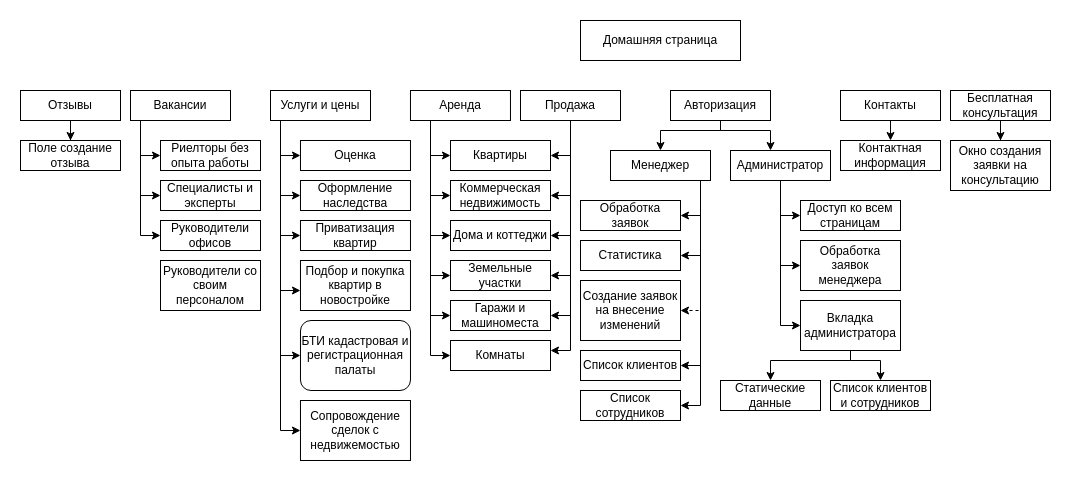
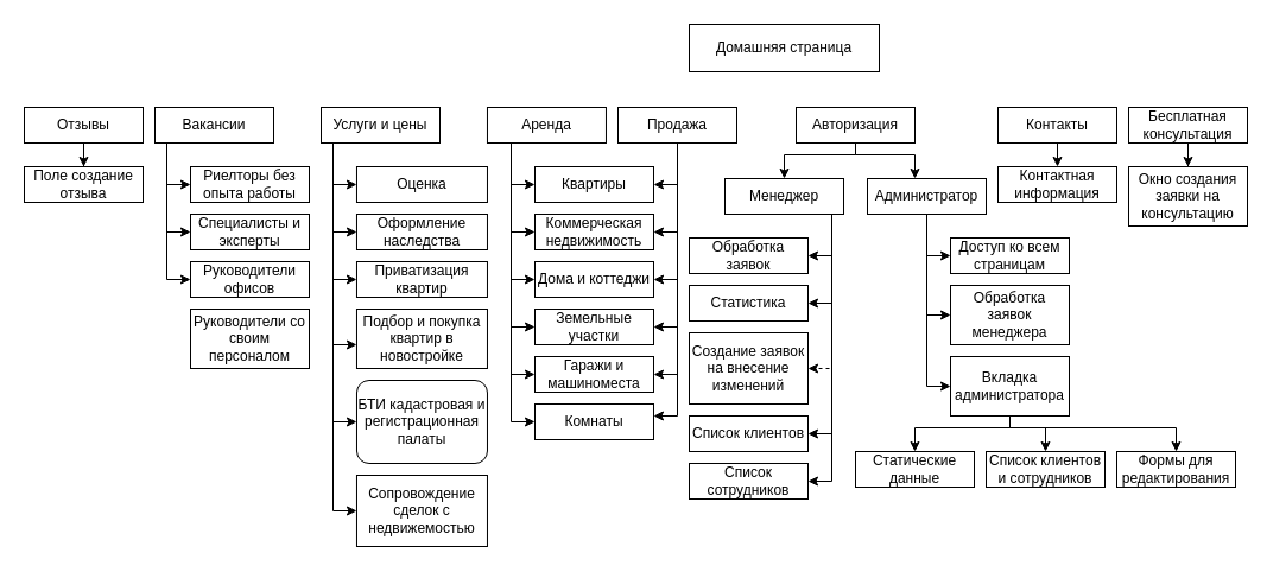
  <mxCell id="0" />
  <mxCell id="1" parent="0" />
  <mxCell id="2" value="Домашняя страница" style="rounded=0;whiteSpace=wrap;html=1;" vertex="1" parent="1"><mxGeometry x="580" y="20" width="160" height="40" as="geometry" /></mxCell>
  <mxCell id="3" style="edgeStyle=orthogonalEdgeStyle;rounded=0;orthogonalLoop=1;jettySize=auto;html=1;" edge="1" parent="1" source="9" target="41"><mxGeometry relative="1" as="geometry"><Array as="points"><mxPoint x="570" y="155" /></Array></mxGeometry></mxCell>
  <mxCell id="4" style="edgeStyle=orthogonalEdgeStyle;rounded=0;orthogonalLoop=1;jettySize=auto;html=1;" edge="1" parent="1" source="9" target="42"><mxGeometry relative="1" as="geometry"><Array as="points"><mxPoint x="570" y="195" /></Array></mxGeometry></mxCell>
  <mxCell id="5" style="edgeStyle=orthogonalEdgeStyle;rounded=0;orthogonalLoop=1;jettySize=auto;html=1;" edge="1" parent="1" source="9" target="43"><mxGeometry relative="1" as="geometry"><Array as="points"><mxPoint x="570" y="235" /></Array></mxGeometry></mxCell>
  <mxCell id="6" style="edgeStyle=orthogonalEdgeStyle;rounded=0;orthogonalLoop=1;jettySize=auto;html=1;" edge="1" parent="1" source="9" target="44"><mxGeometry relative="1" as="geometry"><Array as="points"><mxPoint x="570" y="275" /></Array></mxGeometry></mxCell>
  <mxCell id="7" style="edgeStyle=orthogonalEdgeStyle;rounded=0;orthogonalLoop=1;jettySize=auto;html=1;" edge="1" parent="1" source="9" target="45"><mxGeometry relative="1" as="geometry"><Array as="points"><mxPoint x="570" y="315" /></Array></mxGeometry></mxCell>
  <mxCell id="8" style="edgeStyle=orthogonalEdgeStyle;rounded=0;orthogonalLoop=1;jettySize=auto;html=1;" edge="1" parent="1" source="9" target="46"><mxGeometry relative="1" as="geometry"><Array as="points"><mxPoint x="570" y="350" /></Array></mxGeometry></mxCell>
  <mxCell id="9" value="Продажа" style="rounded=0;whiteSpace=wrap;html=1;" vertex="1" parent="1"><mxGeometry x="520" y="90" width="100" height="30" as="geometry" /></mxCell>
  <mxCell id="10" style="edgeStyle=orthogonalEdgeStyle;rounded=0;orthogonalLoop=1;jettySize=auto;html=1;" edge="1" parent="1" source="16" target="41"><mxGeometry relative="1" as="geometry"><Array as="points"><mxPoint x="430" y="155" /></Array></mxGeometry></mxCell>
  <mxCell id="11" style="edgeStyle=orthogonalEdgeStyle;rounded=0;orthogonalLoop=1;jettySize=auto;html=1;" edge="1" parent="1" source="16" target="42"><mxGeometry relative="1" as="geometry"><Array as="points"><mxPoint x="430" y="195" /></Array></mxGeometry></mxCell>
  <mxCell id="12" style="edgeStyle=orthogonalEdgeStyle;rounded=0;orthogonalLoop=1;jettySize=auto;html=1;" edge="1" parent="1" source="16" target="43"><mxGeometry relative="1" as="geometry"><Array as="points"><mxPoint x="430" y="235" /></Array></mxGeometry></mxCell>
  <mxCell id="13" style="edgeStyle=orthogonalEdgeStyle;rounded=0;orthogonalLoop=1;jettySize=auto;html=1;" edge="1" parent="1" source="16" target="44"><mxGeometry relative="1" as="geometry"><Array as="points"><mxPoint x="430" y="275" /></Array></mxGeometry></mxCell>
  <mxCell id="14" style="edgeStyle=orthogonalEdgeStyle;rounded=0;orthogonalLoop=1;jettySize=auto;html=1;" edge="1" parent="1" source="16" target="45"><mxGeometry relative="1" as="geometry"><Array as="points"><mxPoint x="430" y="315" /></Array></mxGeometry></mxCell>
  <mxCell id="15" style="edgeStyle=orthogonalEdgeStyle;rounded=0;orthogonalLoop=1;jettySize=auto;html=1;" edge="1" parent="1" source="16" target="46"><mxGeometry relative="1" as="geometry"><Array as="points"><mxPoint x="430" y="355" /></Array></mxGeometry></mxCell>
  <mxCell id="16" value="Аренда" style="rounded=0;whiteSpace=wrap;html=1;" vertex="1" parent="1"><mxGeometry x="409.97" y="90" width="100" height="30" as="geometry" /></mxCell>
  <mxCell id="17" style="edgeStyle=orthogonalEdgeStyle;rounded=0;orthogonalLoop=1;jettySize=auto;html=1;" edge="1" parent="1" target="47"><mxGeometry relative="1" as="geometry"><mxPoint x="280.004" y="120" as="sourcePoint" /><Array as="points"><mxPoint x="279.97" y="155" /></Array></mxGeometry></mxCell>
  <mxCell id="18" style="edgeStyle=orthogonalEdgeStyle;rounded=0;orthogonalLoop=1;jettySize=auto;html=1;" edge="1" parent="1" target="48"><mxGeometry relative="1" as="geometry"><mxPoint x="280.004" y="120" as="sourcePoint" /><Array as="points"><mxPoint x="279.97" y="195" /></Array></mxGeometry></mxCell>
  <mxCell id="19" style="edgeStyle=orthogonalEdgeStyle;rounded=0;orthogonalLoop=1;jettySize=auto;html=1;" edge="1" parent="1" target="49"><mxGeometry relative="1" as="geometry"><mxPoint x="280.004" y="120" as="sourcePoint" /><Array as="points"><mxPoint x="279.97" y="235" /></Array></mxGeometry></mxCell>
  <mxCell id="20" style="edgeStyle=orthogonalEdgeStyle;rounded=0;orthogonalLoop=1;jettySize=auto;html=1;" edge="1" parent="1" target="50"><mxGeometry relative="1" as="geometry"><mxPoint x="280.004" y="120" as="sourcePoint" /><Array as="points"><mxPoint x="279.97" y="290" /></Array></mxGeometry></mxCell>
  <mxCell id="21" style="edgeStyle=orthogonalEdgeStyle;rounded=0;orthogonalLoop=1;jettySize=auto;html=1;" edge="1" parent="1" target="51"><mxGeometry relative="1" as="geometry"><mxPoint x="280.004" y="120" as="sourcePoint" /><Array as="points"><mxPoint x="279.97" y="355" /></Array></mxGeometry></mxCell>
  <mxCell id="22" style="edgeStyle=orthogonalEdgeStyle;rounded=0;orthogonalLoop=1;jettySize=auto;html=1;" edge="1" parent="1" target="52"><mxGeometry relative="1" as="geometry"><mxPoint x="280.004" y="120" as="sourcePoint" /><Array as="points"><mxPoint x="279.97" y="430" /></Array></mxGeometry></mxCell>
  <mxCell id="23" value="Услуги и цены" style="rounded=0;whiteSpace=wrap;html=1;" vertex="1" parent="1"><mxGeometry x="270" y="90" width="100" height="30" as="geometry" /></mxCell>
  <mxCell id="24" style="edgeStyle=orthogonalEdgeStyle;rounded=0;orthogonalLoop=1;jettySize=auto;html=1;" edge="1" parent="1" source="27" target="53"><mxGeometry relative="1" as="geometry"><Array as="points"><mxPoint x="140" y="155" /></Array></mxGeometry></mxCell>
  <mxCell id="25" style="edgeStyle=orthogonalEdgeStyle;rounded=0;orthogonalLoop=1;jettySize=auto;html=1;" edge="1" parent="1" source="27" target="54"><mxGeometry relative="1" as="geometry"><Array as="points"><mxPoint x="140" y="195" /></Array></mxGeometry></mxCell>
  <mxCell id="26" style="edgeStyle=orthogonalEdgeStyle;rounded=0;orthogonalLoop=1;jettySize=auto;html=1;" edge="1" parent="1" source="27" target="55"><mxGeometry relative="1" as="geometry"><Array as="points"><mxPoint x="140" y="235" /></Array></mxGeometry></mxCell>
  <mxCell id="27" value="Вакансии" style="rounded=0;whiteSpace=wrap;html=1;" vertex="1" parent="1"><mxGeometry x="130" y="90" width="100" height="30" as="geometry" /></mxCell>
  <mxCell id="28" style="edgeStyle=orthogonalEdgeStyle;rounded=0;orthogonalLoop=1;jettySize=auto;html=1;" edge="1" parent="1" source="29" target="57"><mxGeometry relative="1" as="geometry" /></mxCell>
  <mxCell id="29" value="Отзывы" style="rounded=0;whiteSpace=wrap;html=1;" vertex="1" parent="1"><mxGeometry x="20" y="90" width="100" height="30" as="geometry" /></mxCell>
  <mxCell id="30" style="edgeStyle=orthogonalEdgeStyle;rounded=0;orthogonalLoop=1;jettySize=auto;html=1;" edge="1" parent="1" source="31"><mxGeometry relative="1" as="geometry"><mxPoint x="890" y="140" as="targetPoint" /></mxGeometry></mxCell>
  <mxCell id="31" value="Контакты" style="rounded=0;whiteSpace=wrap;html=1;" vertex="1" parent="1"><mxGeometry x="840" y="90" width="100" height="30" as="geometry" /></mxCell>
  <mxCell id="32" style="edgeStyle=orthogonalEdgeStyle;rounded=0;orthogonalLoop=1;jettySize=auto;html=1;" edge="1" parent="1" source="34" target="64"><mxGeometry relative="1" as="geometry"><Array as="points"><mxPoint x="720" y="130" /><mxPoint x="660" y="130" /></Array></mxGeometry></mxCell>
  <mxCell id="33" style="edgeStyle=orthogonalEdgeStyle;rounded=0;orthogonalLoop=1;jettySize=auto;html=1;" edge="1" parent="1" source="34" target="38"><mxGeometry relative="1" as="geometry"><Array as="points"><mxPoint x="720" y="130" /><mxPoint x="770" y="130" /></Array></mxGeometry></mxCell>
  <mxCell id="34" value="Авторизация" style="rounded=0;whiteSpace=wrap;html=1;" vertex="1" parent="1"><mxGeometry x="670" y="90" width="100" height="30" as="geometry" /></mxCell>
  <mxCell id="35" style="edgeStyle=orthogonalEdgeStyle;rounded=0;orthogonalLoop=1;jettySize=auto;html=1;" edge="1" parent="1" source="38" target="69"><mxGeometry relative="1" as="geometry"><Array as="points"><mxPoint x="780" y="215" /></Array></mxGeometry></mxCell>
  <mxCell id="36" style="edgeStyle=orthogonalEdgeStyle;rounded=0;orthogonalLoop=1;jettySize=auto;html=1;" edge="1" parent="1" source="38" target="70"><mxGeometry relative="1" as="geometry"><Array as="points"><mxPoint x="780" y="265" /></Array></mxGeometry></mxCell>
  <mxCell id="37" style="edgeStyle=orthogonalEdgeStyle;rounded=0;orthogonalLoop=1;jettySize=auto;html=1;" edge="1" parent="1" source="38" target="74"><mxGeometry relative="1" as="geometry"><Array as="points"><mxPoint x="780" y="325" /></Array></mxGeometry></mxCell>
  <mxCell id="38" value="Администратор" style="rounded=0;whiteSpace=wrap;html=1;" vertex="1" parent="1"><mxGeometry x="730" y="150" width="100" height="30" as="geometry" /></mxCell>
  <mxCell id="39" style="edgeStyle=orthogonalEdgeStyle;rounded=0;orthogonalLoop=1;jettySize=auto;html=1;" edge="1" parent="1" source="40" target="59"><mxGeometry relative="1" as="geometry"><mxPoint x="810" y="140" as="targetPoint" /></mxGeometry></mxCell>
  <mxCell id="40" value="Бесплатная консультация" style="rounded=0;whiteSpace=wrap;html=1;" vertex="1" parent="1"><mxGeometry x="950" y="90" width="100" height="30" as="geometry" /></mxCell>
  <mxCell id="41" value="Квартиры" style="rounded=0;whiteSpace=wrap;html=1;" vertex="1" parent="1"><mxGeometry x="450" y="140" width="100" height="30" as="geometry" /></mxCell>
  <mxCell id="42" value="Коммерческая недвижимость" style="rounded=0;whiteSpace=wrap;html=1;" vertex="1" parent="1"><mxGeometry x="450" y="180" width="100" height="30" as="geometry" /></mxCell>
  <mxCell id="43" value="Дома и коттеджи" style="rounded=0;whiteSpace=wrap;html=1;" vertex="1" parent="1"><mxGeometry x="450" y="220" width="100" height="30" as="geometry" /></mxCell>
  <mxCell id="44" value="Земельные участки" style="rounded=0;whiteSpace=wrap;html=1;" vertex="1" parent="1"><mxGeometry x="450" y="260" width="100" height="30" as="geometry" /></mxCell>
  <mxCell id="45" value="Гаражи и машиноместа" style="rounded=0;whiteSpace=wrap;html=1;" vertex="1" parent="1"><mxGeometry x="450" y="300" width="100" height="30" as="geometry" /></mxCell>
  <mxCell id="46" value="Комнаты" style="rounded=0;whiteSpace=wrap;html=1;" vertex="1" parent="1"><mxGeometry x="450" y="340" width="100" height="30" as="geometry" /></mxCell>
  <mxCell id="47" value="Оценка" style="rounded=0;whiteSpace=wrap;html=1;" vertex="1" parent="1"><mxGeometry x="299.97" y="140" width="110" height="30" as="geometry" /></mxCell>
  <mxCell id="48" value="Оформление наследства" style="rounded=0;whiteSpace=wrap;html=1;" vertex="1" parent="1"><mxGeometry x="299.97" y="180" width="110" height="30" as="geometry" /></mxCell>
  <mxCell id="49" value="Приватизация квартир" style="rounded=0;whiteSpace=wrap;html=1;" vertex="1" parent="1"><mxGeometry x="299.97" y="220" width="110" height="30" as="geometry" /></mxCell>
  <mxCell id="50" value="Подбор и покупка квартир в новостройке" style="rounded=0;whiteSpace=wrap;html=1;" vertex="1" parent="1"><mxGeometry x="299.97" y="260" width="110" height="50" as="geometry" /></mxCell>
  <mxCell id="51" value="БТИ кадастровая и регистрационная палаты" style="whiteSpace=wrap;html=1;rounded=1;" vertex="1" parent="1"><mxGeometry x="299.97" y="320" width="110" height="70" as="geometry" /></mxCell>
  <mxCell id="52" value="Сопровождение сделок с недвижемостью" style="rounded=0;whiteSpace=wrap;html=1;" vertex="1" parent="1"><mxGeometry x="299.97" y="400" width="110" height="60" as="geometry" /></mxCell>
  <mxCell id="53" value="Риелторы без опыта работы" style="rounded=0;whiteSpace=wrap;html=1;" vertex="1" parent="1"><mxGeometry x="160" y="140" width="100" height="30" as="geometry" /></mxCell>
  <mxCell id="54" value="Специалисты и эксперты" style="rounded=0;whiteSpace=wrap;html=1;" vertex="1" parent="1"><mxGeometry x="160" y="180" width="100" height="30" as="geometry" /></mxCell>
  <mxCell id="55" value="Руководители офисов" style="rounded=0;whiteSpace=wrap;html=1;" vertex="1" parent="1"><mxGeometry x="160" y="220" width="100" height="30" as="geometry" /></mxCell>
  <mxCell id="56" value="Руководители со своим персоналом" style="rounded=0;whiteSpace=wrap;html=1;" vertex="1" parent="1"><mxGeometry x="160" y="260" width="100" height="50" as="geometry" /></mxCell>
  <mxCell id="57" value="&lt;div&gt;Поле создание&lt;/div&gt;&lt;div&gt;отзыва&lt;br&gt;&lt;/div&gt;" style="rounded=0;whiteSpace=wrap;html=1;" vertex="1" parent="1"><mxGeometry x="20" y="140" width="100" height="30" as="geometry" /></mxCell>
  <mxCell id="58" value="Контактная информация" style="rounded=0;whiteSpace=wrap;html=1;" vertex="1" parent="1"><mxGeometry x="840" y="140" width="100" height="30" as="geometry" /></mxCell>
  <mxCell id="59" value="Окно создания&lt;br&gt;&lt;div&gt;заявки на консультацию&lt;/div&gt;" style="rounded=0;whiteSpace=wrap;html=1;" vertex="1" parent="1"><mxGeometry x="950" y="140" width="100" height="50" as="geometry" /></mxCell>
  <mxCell id="60" style="edgeStyle=orthogonalEdgeStyle;rounded=0;orthogonalLoop=1;jettySize=auto;html=1;" edge="1" parent="1" source="64" target="65"><mxGeometry relative="1" as="geometry"><Array as="points"><mxPoint x="700" y="215" /></Array></mxGeometry></mxCell>
  <mxCell id="61" style="edgeStyle=orthogonalEdgeStyle;rounded=0;orthogonalLoop=1;jettySize=auto;html=1;dashed=1;" edge="1" parent="1" source="64" target="67"><mxGeometry relative="1" as="geometry"><Array as="points"><mxPoint x="700" y="310" /></Array></mxGeometry></mxCell>
  <mxCell id="62" style="edgeStyle=orthogonalEdgeStyle;rounded=0;orthogonalLoop=1;jettySize=auto;html=1;" edge="1" parent="1" source="64" target="77"><mxGeometry relative="1" as="geometry"><Array as="points"><mxPoint x="700" y="365" /></Array></mxGeometry></mxCell>
  <mxCell id="63" style="edgeStyle=orthogonalEdgeStyle;rounded=0;orthogonalLoop=1;jettySize=auto;html=1;" edge="1" parent="1" source="64" target="78"><mxGeometry relative="1" as="geometry"><Array as="points"><mxPoint x="700" y="405" /></Array></mxGeometry></mxCell>
  <mxCell id="64" value="Менеджер" style="rounded=0;whiteSpace=wrap;html=1;" vertex="1" parent="1"><mxGeometry x="610" y="150" width="100" height="30" as="geometry" /></mxCell>
  <mxCell id="65" value="Обработка заявок" style="rounded=0;whiteSpace=wrap;html=1;" vertex="1" parent="1"><mxGeometry x="580" y="200" width="100" height="30" as="geometry" /></mxCell>
  <mxCell id="66" value="Статистика" style="rounded=0;whiteSpace=wrap;html=1;" vertex="1" parent="1"><mxGeometry x="580" y="240" width="100" height="30" as="geometry" /></mxCell>
  <mxCell id="67" value="Создание заявок на внесение изменений" style="rounded=0;whiteSpace=wrap;html=1;" vertex="1" parent="1"><mxGeometry x="580" y="280" width="100" height="60" as="geometry" /></mxCell>
  <mxCell id="68" style="edgeStyle=orthogonalEdgeStyle;rounded=0;orthogonalLoop=1;jettySize=auto;html=1;" edge="1" parent="1" source="64" target="66"><mxGeometry relative="1" as="geometry"><mxPoint x="700" y="180" as="sourcePoint" /><mxPoint x="630" y="240" as="targetPoint" /><Array as="points"><mxPoint x="700" y="255" /></Array></mxGeometry></mxCell>
  <mxCell id="69" value="Доступ ко всем страницам" style="rounded=0;whiteSpace=wrap;html=1;" vertex="1" parent="1"><mxGeometry x="800" y="200" width="100" height="30" as="geometry" /></mxCell>
  <mxCell id="70" value="Обработка заявок менеджера" style="rounded=0;whiteSpace=wrap;html=1;" vertex="1" parent="1"><mxGeometry x="800" y="240" width="100" height="50" as="geometry" /></mxCell>
  <mxCell id="71" style="edgeStyle=orthogonalEdgeStyle;rounded=0;orthogonalLoop=1;jettySize=auto;html=1;" edge="1" parent="1" source="74" target="75"><mxGeometry relative="1" as="geometry"><Array as="points"><mxPoint x="850" y="360" /><mxPoint x="880" y="360" /></Array></mxGeometry></mxCell>
  <mxCell id="72" style="edgeStyle=orthogonalEdgeStyle;rounded=0;orthogonalLoop=1;jettySize=auto;html=1;" edge="1" parent="1" source="74" target="76"><mxGeometry relative="1" as="geometry"><Array as="points"><mxPoint x="850" y="360" /><mxPoint x="770" y="360" /></Array></mxGeometry></mxCell>
+ <mxCell id="73" style="edgeStyle=orthogonalEdgeStyle;rounded=0;orthogonalLoop=1;jettySize=auto;html=1;" edge="1" parent="1" source="74" target="79"><mxGeometry relative="1" as="geometry"><Array as="points"><mxPoint x="850" y="360" /><mxPoint x="990" y="360" /></Array></mxGeometry></mxCell>
  <mxCell id="74" value="Вкладка администратора" style="rounded=0;whiteSpace=wrap;html=1;" vertex="1" parent="1"><mxGeometry x="800" y="300" width="100" height="50" as="geometry" /></mxCell>
  <mxCell id="75" value="Список клиентов и сотрудников" style="rounded=0;whiteSpace=wrap;html=1;" vertex="1" parent="1"><mxGeometry x="830" y="380" width="100" height="30" as="geometry" /></mxCell>
  <mxCell id="76" value="Статические данные" style="rounded=0;whiteSpace=wrap;html=1;" vertex="1" parent="1"><mxGeometry x="720" y="380" width="100" height="30" as="geometry" /></mxCell>
  <mxCell id="77" value="Список клиентов" style="rounded=0;whiteSpace=wrap;html=1;" vertex="1" parent="1"><mxGeometry x="580" y="350" width="100" height="30" as="geometry" /></mxCell>
  <mxCell id="78" value="Список сотрудников" style="rounded=0;whiteSpace=wrap;html=1;" vertex="1" parent="1"><mxGeometry x="580" y="390" width="100" height="30" as="geometry" /></mxCell>
+ <mxCell id="79" value="Формы для редактирования" style="rounded=0;whiteSpace=wrap;html=1;" vertex="1" parent="1"><mxGeometry x="940" y="380" width="100" height="30" as="geometry" /></mxCell>
